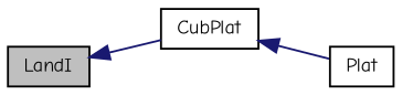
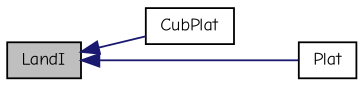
  digraph {
    fontname="Comic Neue"
    rankdir=LR
    node [color=black fillcolor=white fontname="Comic Neue" fontsize=10 shape=record style=filled]
    edge [color=midnightblue dir=back fontname="Comic Neue" fontsize=10 labelfontname=Helvetica labelfontsize=10 style=solid]
    n1 [fillcolor=grey75 fontcolor=black height=0.2 label=LandI width=0.4]
    n2 [height=0.2 label=CubPlat width=0.4]
    n3 [height=0.2 label=Plat width=0.4]
    n1 -> n2
-   n2 -> n3
+   n1 -> n3
  }
